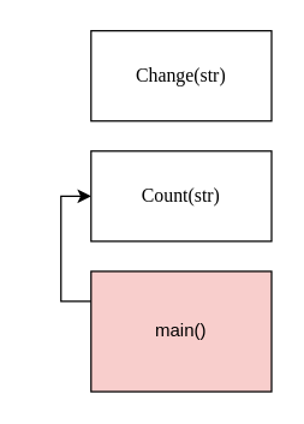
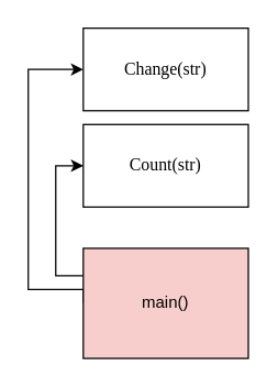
  <mxCell id="0" />
  <mxCell id="1" parent="0" />
  <mxCell id="2" style="edgeStyle=orthogonalEdgeStyle;rounded=0;orthogonalLoop=1;jettySize=auto;html=1;entryX=0;entryY=0.5;entryDx=0;entryDy=0;endArrow=classic;endFill=1;exitX=0;exitY=0.25;exitDx=0;exitDy=0;" edge="1" parent="1" source="4" target="5"><mxGeometry relative="1" as="geometry" /></mxCell>
+ <mxCell id="3" style="edgeStyle=orthogonalEdgeStyle;rounded=0;orthogonalLoop=1;jettySize=auto;html=1;entryX=0;entryY=0.5;entryDx=0;entryDy=0;endArrow=classic;endFill=1;exitX=0;exitY=0.5;exitDx=0;exitDy=0;" edge="1" parent="1" source="4" target="6"><mxGeometry relative="1" as="geometry"><Array as="points"><mxPoint x="20" y="210" /><mxPoint x="20" y="50" /></Array></mxGeometry></mxCell>
  <mxCell id="4" value="main()" style="rounded=0;whiteSpace=wrap;html=1;fillColor=#f8cecc;" vertex="1" parent="1"><mxGeometry x="60" y="180" width="120" height="80" as="geometry" /></mxCell>
- <mxCell id="5" value="&lt;font face=&quot;Cascadia Mono&quot;&gt;&lt;span style=&quot;font-size: 12.667px;&quot;&gt;Count(str)&lt;/span&gt;&lt;/font&gt;" style="rounded=0;whiteSpace=wrap;html=1;" vertex="1" parent="1"><mxGeometry x="60" y="100" width="120" height="60" as="geometry" /></mxCell>
+ <mxCell id="5" value="&lt;font face=&quot;Cascadia Mono&quot;&gt;&lt;span style=&quot;font-size: 12.667px;&quot;&gt;Count(str)&lt;/span&gt;&lt;/font&gt;" style="rounded=0;whiteSpace=wrap;html=1;" vertex="1" parent="1"><mxGeometry x="60" y="90" width="120" height="60" as="geometry" /></mxCell>
  <mxCell id="6" value="&lt;font face=&quot;Cascadia Mono&quot;&gt;&lt;span style=&quot;font-size: 12.667px;&quot;&gt;Change(str)&lt;/span&gt;&lt;/font&gt;" style="rounded=0;whiteSpace=wrap;html=1;" vertex="1" parent="1"><mxGeometry x="60" y="20" width="120" height="60" as="geometry" /></mxCell>
